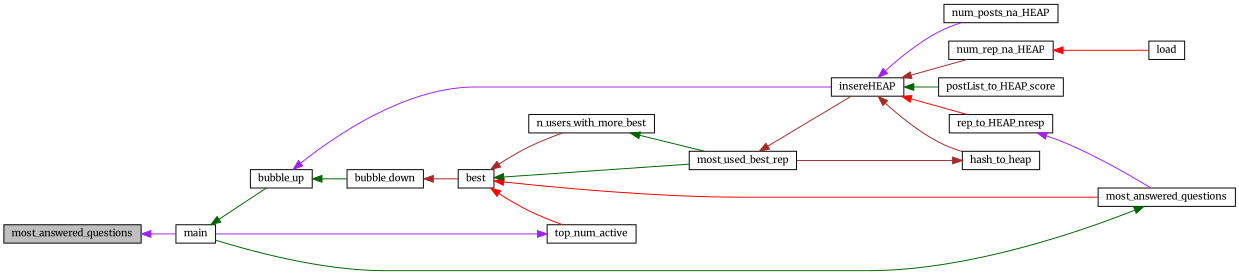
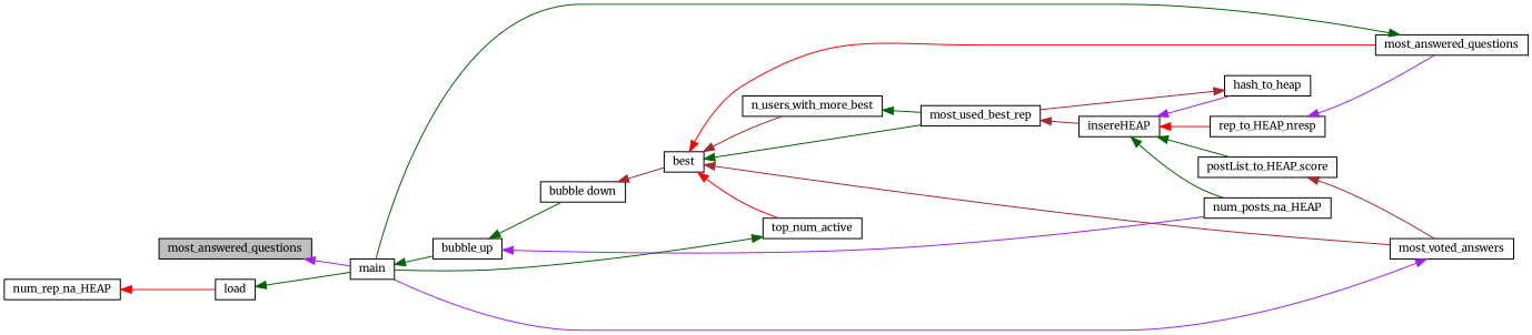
  digraph {
    fontname=Merriweather
    rankdir=LR
    node [color=black fillcolor=white fontname=Merriweather fontsize=10 shape=record style=filled]
    edge [color=darkgreen dir=back fontname=Merriweather fontsize=10 labelfontname=FreeSans labelfontsize=10 style=solid]
    n1 [fillcolor=grey75 fontcolor=black height=0.2 label=most_answered_questions width=0.4]
    n2 [height=0.2 label=main width=0.4]
    n3 [height=0.2 label=bubble_up width=0.4]
    n4 [height=0.2 label=bubble_down width=0.4]
    n5 [height=0.2 label=insereHEAP width=0.4]
    n6 [height=0.2 label=best width=0.4]
    n7 [height=0.2 label=num_posts_na_HEAP width=0.4]
    n8 [height=0.2 label=num_rep_na_HEAP width=0.4]
    n9 [height=0.2 label=postList_to_HEAP_score width=0.4]
    n10 [height=0.2 label=rep_to_HEAP_nresp width=0.4]
    n11 [height=0.2 label=hash_to_heap width=0.4]
    n12 [height=0.2 label=load width=0.4]
+   n13 [height=0.2 label=most_voted_answers width=0.4]
    n14 [height=0.2 label=most_answered_questions width=0.4]
    n15 [height=0.2 label=most_used_best_rep width=0.4]
    n16 [height=0.2 label=top_num_active width=0.4]
    n17 [height=0.2 label=n_users_with_more_best width=0.4]
    n1 -> n2 [color=purple]
    n2 -> n3
    n3 -> n4
-   n3 -> n5 [color=purple]
+   n3 -> n7 [color=purple]
    n4 -> n6 [color=brown]
-   n5 -> n7 [color=purple]
-   n5 -> n8 [color=brown]
+   n5 -> n7
    n5 -> n9
    n5 -> n10 [color=red]
-   n5 -> n11 [color=brown]
+   n5 -> n11 [color=purple]
+   n6 -> n13 [color=brown]
    n6 -> n14 [color=red]
    n6 -> n15
    n6 -> n16 [color=red]
    n6 -> n17 [color=brown]
    n8 -> n12 [color=red]
+   n9 -> n13 [color=brown]
    n10 -> n14 [color=purple]
    n11 -> n15 [color=brown]
+   n12 -> n2
+   n13 -> n2 [color=purple]
    n14 -> n2
    n15 -> n5 [color=brown]
-   n16 -> n2 [color=purple]
+   n16 -> n2
    n17 -> n15
  }
